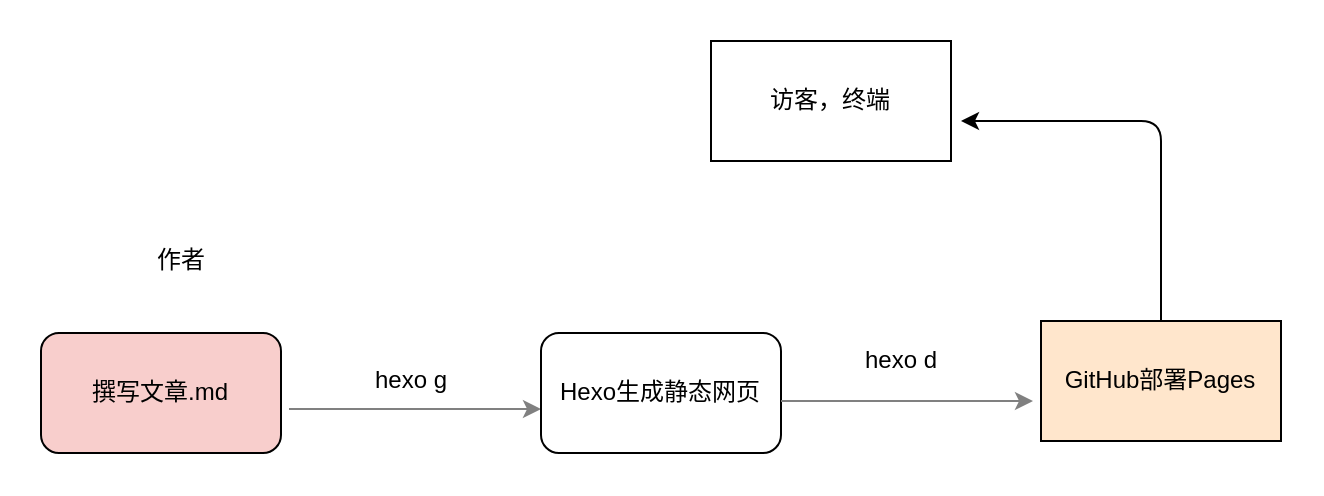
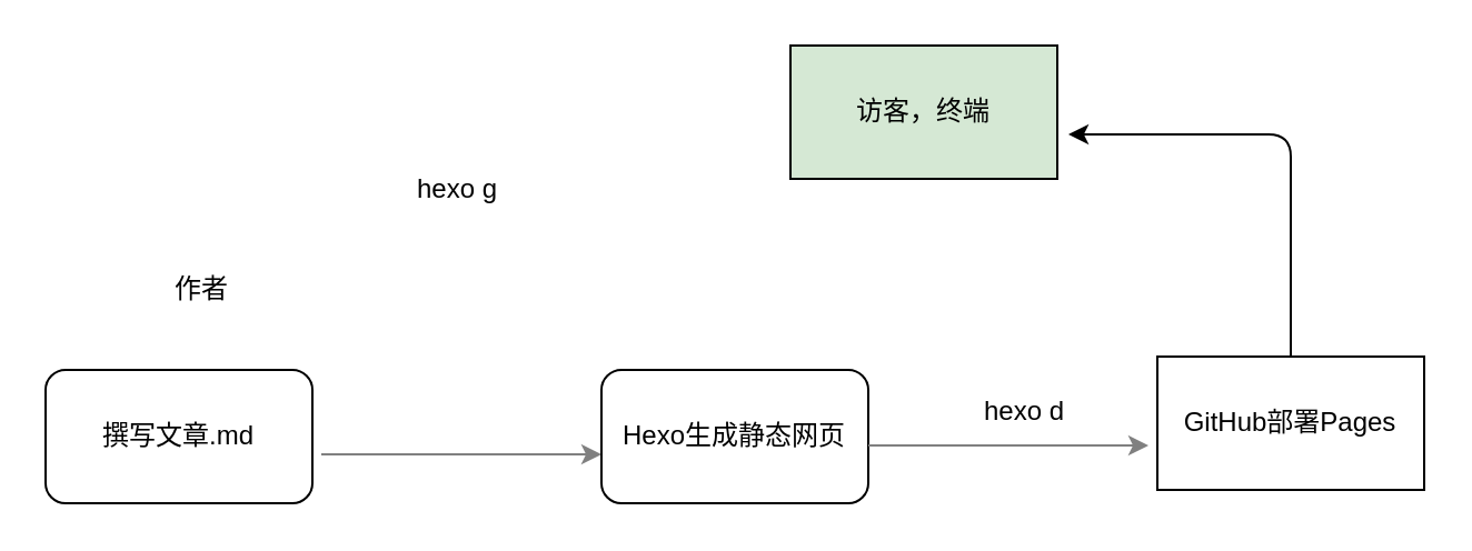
  <mxCell id="0" />
  <mxCell id="1" parent="0" />
  <mxCell id="2" style="edgeStyle=orthogonalEdgeStyle;rounded=0;orthogonalLoop=1;jettySize=auto;html=1;strokeColor=#808080;" parent="1" edge="1"><mxGeometry relative="1" as="geometry"><Array as="points"><mxPoint x="190" y="204" /><mxPoint x="190" y="204" /></Array><mxPoint x="144" y="204" as="sourcePoint" /><mxPoint x="270" y="204" as="targetPoint" /></mxGeometry></mxCell>
- <mxCell id="3" value="hexo g" style="text;html=1;align=center;verticalAlign=middle;resizable=0;points=[];autosize=1;strokeColor=none;" vertex="1" parent="1"><mxGeometry x="180" y="180" width="50" height="20" as="geometry" /></mxCell>
- <mxCell id="4" value="撰写文章.md" style="rounded=1;whiteSpace=wrap;html=1;fillColor=#f8cecc;" vertex="1" parent="1"><mxGeometry x="20" y="166" width="120" height="60" as="geometry" /></mxCell>
+ <mxCell id="3" value="hexo g" style="text;html=1;align=center;verticalAlign=middle;resizable=0;points=[];autosize=1;strokeColor=none;" vertex="1" parent="1"><mxGeometry x="180" y="75" width="50" height="20" as="geometry" /></mxCell>
+ <mxCell id="4" value="撰写文章.md" style="rounded=1;whiteSpace=wrap;html=1;" vertex="1" parent="1"><mxGeometry x="20" y="166" width="120" height="60" as="geometry" /></mxCell>
  <mxCell id="5" value="作者" style="text;html=1;align=center;verticalAlign=middle;resizable=0;points=[];autosize=1;strokeColor=none;" vertex="1" parent="1"><mxGeometry x="70" y="120" width="40" height="20" as="geometry" /></mxCell>
  <mxCell id="6" value="Hexo生成静态网页" style="rounded=1;whiteSpace=wrap;html=1;" vertex="1" parent="1"><mxGeometry x="270" y="166" width="120" height="60" as="geometry" /></mxCell>
- <mxCell id="7" value="GitHub部署Pages" style="rounded=0;whiteSpace=wrap;html=1;fillColor=#ffe6cc;" vertex="1" parent="1"><mxGeometry x="520" y="160" width="120" height="60" as="geometry" /></mxCell>
+ <mxCell id="7" value="GitHub部署Pages" style="rounded=0;whiteSpace=wrap;html=1;" vertex="1" parent="1"><mxGeometry x="520" y="160" width="120" height="60" as="geometry" /></mxCell>
  <mxCell id="8" style="edgeStyle=orthogonalEdgeStyle;rounded=0;orthogonalLoop=1;jettySize=auto;html=1;strokeColor=#808080;" edge="1" parent="1"><mxGeometry relative="1" as="geometry"><Array as="points"><mxPoint x="436" y="200" /><mxPoint x="436" y="200" /></Array><mxPoint x="390" y="200" as="sourcePoint" /><mxPoint x="516" y="200" as="targetPoint" /></mxGeometry></mxCell>
- <mxCell id="9" value="hexo d" style="text;html=1;align=center;verticalAlign=middle;resizable=0;points=[];autosize=1;strokeColor=none;" vertex="1" parent="1"><mxGeometry x="425" y="170" width="50" height="20" as="geometry" /></mxCell>
+ <mxCell id="9" value="hexo d" style="text;html=1;align=center;verticalAlign=middle;resizable=0;points=[];autosize=1;strokeColor=none;" vertex="1" parent="1"><mxGeometry x="435" y="175" width="50" height="20" as="geometry" /></mxCell>
  <mxCell id="10" value="" style="endArrow=classic;html=1;exitX=0.5;exitY=0;exitDx=0;exitDy=0;" edge="1" parent="1" source="7"><mxGeometry width="50" height="50" relative="1" as="geometry"><mxPoint x="560" y="170" as="sourcePoint" /><mxPoint x="480" y="60" as="targetPoint" /><Array as="points"><mxPoint x="580" y="60" /></Array></mxGeometry></mxCell>
- <mxCell id="11" value="访客，终端" style="rounded=0;whiteSpace=wrap;html=1;" vertex="1" parent="1"><mxGeometry x="355" y="20" width="120" height="60" as="geometry" /></mxCell>
+ <mxCell id="11" value="访客，终端" style="rounded=0;whiteSpace=wrap;html=1;fillColor=#d5e8d4;" vertex="1" parent="1"><mxGeometry x="355" y="20" width="120" height="60" as="geometry" /></mxCell>
